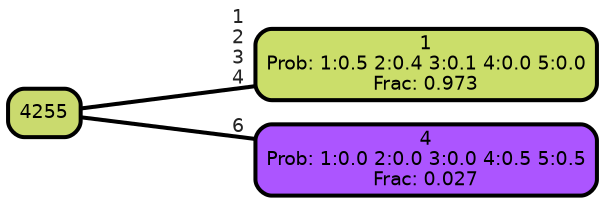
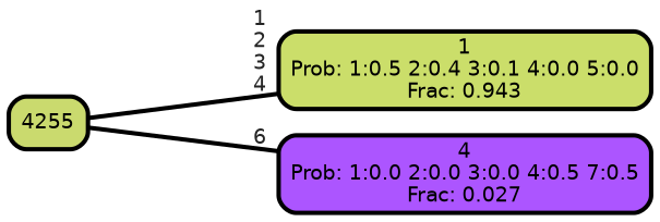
  graph {
    rankdir=LR
    ranksep="0 equally"
    splines=straight
    node [color=black fontcolor=black fontname=helvetica penwidth=3 shape=box style="filled, rounded"]
    edge [color=black fontcolor=grey14 fontname=helvetica fontweight=bold penwidth=3]
-   n1 [fillcolor="#cbde6a" label="1\nProb: 1:0.5 2:0.4 3:0.1 4:0.0 5:0.0\nFrac: 0.973"]
+   n1 [fillcolor="#cbde6a" label="1\nProb: 1:0.5 2:0.4 3:0.1 4:0.0 5:0.0\nFrac: 0.943"]
    n2 [fillcolor="#cada6e" label=4255]
-   n3 [fillcolor="#ac55ff" label="4\nProb: 1:0.0 2:0.0 3:0.0 4:0.5 5:0.5\nFrac: 0.027"]
+   n3 [fillcolor="#ac55ff" label="4\nProb: 1:0.0 2:0.0 3:0.0 4:0.5 7:0.5\nFrac: 0.027"]
    subgraph sub_1 {
      rank=same
    }
    n2 -- n1 [label=" 1\n 2\n 3\n 4"]
    n2 -- n3 [label=" 6"]
  }
